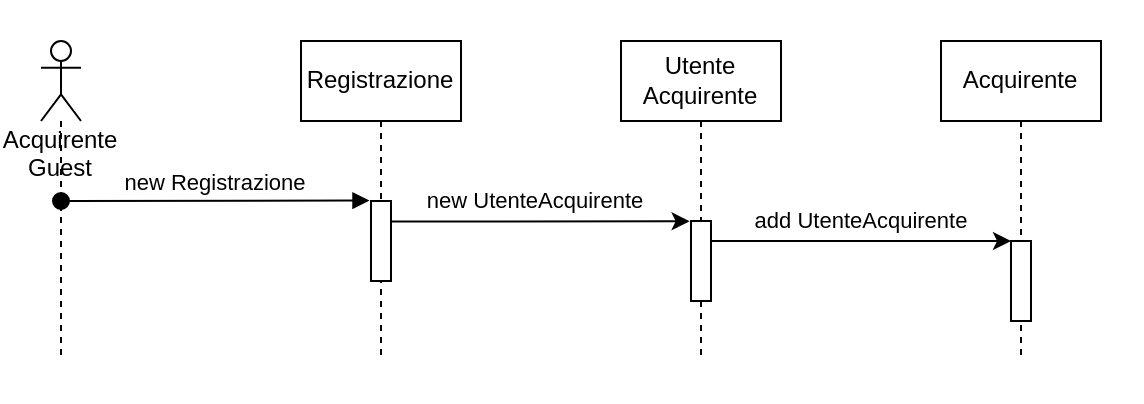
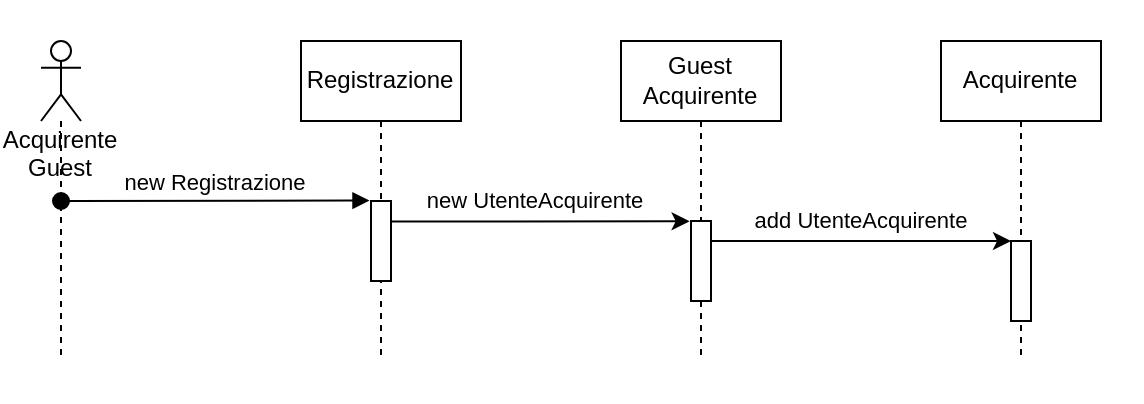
  <mxCell id="0" />
  <mxCell id="1" parent="0" />
  <mxCell id="2" value="Acquirente Guest" style="shape=umlLifeline;participant=umlActor;perimeter=lifelinePerimeter;whiteSpace=wrap;html=1;container=1;collapsible=0;recursiveResize=0;verticalAlign=top;spacingTop=36;outlineConnect=0;" vertex="1" parent="1"><mxGeometry x="20" y="20" width="20" height="160" as="geometry" /></mxCell>
  <mxCell id="3" value="new Registrazione" style="html=1;verticalAlign=bottom;startArrow=oval;startFill=1;endArrow=block;startSize=8;rounded=0;entryX=-0.075;entryY=-0.006;entryDx=0;entryDy=0;entryPerimeter=0;" edge="1" parent="2" target="5"><mxGeometry width="60" relative="1" as="geometry"><mxPoint x="10" y="80" as="sourcePoint" /><mxPoint x="170" y="80" as="targetPoint" /><mxPoint as="offset" /></mxGeometry></mxCell>
  <mxCell id="4" value="Registrazione" style="shape=umlLifeline;perimeter=lifelinePerimeter;whiteSpace=wrap;html=1;container=1;collapsible=0;recursiveResize=0;outlineConnect=0;" vertex="1" parent="1"><mxGeometry x="150" y="20" width="80" height="160" as="geometry" /></mxCell>
  <mxCell id="5" value="" style="html=1;points=[];perimeter=orthogonalPerimeter;" vertex="1" parent="4"><mxGeometry x="35" y="80" width="10" height="40" as="geometry" /></mxCell>
- <mxCell id="6" value="Utente Acquirente" style="shape=umlLifeline;perimeter=lifelinePerimeter;whiteSpace=wrap;html=1;container=1;collapsible=0;recursiveResize=0;outlineConnect=0;" vertex="1" parent="1"><mxGeometry x="310" y="20" width="80" height="160" as="geometry" /></mxCell>
+ <mxCell id="6" value="Guest Acquirente" style="shape=umlLifeline;perimeter=lifelinePerimeter;whiteSpace=wrap;html=1;container=1;collapsible=0;recursiveResize=0;outlineConnect=0;" vertex="1" parent="1"><mxGeometry x="310" y="20" width="80" height="160" as="geometry" /></mxCell>
  <mxCell id="7" value="" style="html=1;points=[];perimeter=orthogonalPerimeter;" vertex="1" parent="6"><mxGeometry x="35" y="90" width="10" height="40" as="geometry" /></mxCell>
  <mxCell id="8" value="new UtenteAcquirente" style="edgeStyle=orthogonalEdgeStyle;rounded=0;orthogonalLoop=1;jettySize=auto;html=1;entryX=-0.069;entryY=0.004;entryDx=0;entryDy=0;entryPerimeter=0;" edge="1" parent="1" source="5" target="7"><mxGeometry x="-0.039" y="10" relative="1" as="geometry"><Array as="points"><mxPoint x="250" y="110" /></Array><mxPoint as="offset" /></mxGeometry></mxCell>
  <mxCell id="9" value="Acquirente" style="shape=umlLifeline;perimeter=lifelinePerimeter;whiteSpace=wrap;html=1;container=1;collapsible=0;recursiveResize=0;outlineConnect=0;" vertex="1" parent="1"><mxGeometry x="470" y="20" width="80" height="160" as="geometry" /></mxCell>
  <mxCell id="10" value="" style="html=1;points=[];perimeter=orthogonalPerimeter;" vertex="1" parent="9"><mxGeometry x="35" y="100" width="10" height="40" as="geometry" /></mxCell>
  <mxCell id="11" value="add UtenteAcquirente" style="edgeStyle=orthogonalEdgeStyle;rounded=0;orthogonalLoop=1;jettySize=auto;html=1;" edge="1" parent="1" source="7" target="10"><mxGeometry x="0.0" y="10" relative="1" as="geometry"><Array as="points"><mxPoint x="430" y="120" /><mxPoint x="430" y="120" /></Array><mxPoint as="offset" /></mxGeometry></mxCell>
